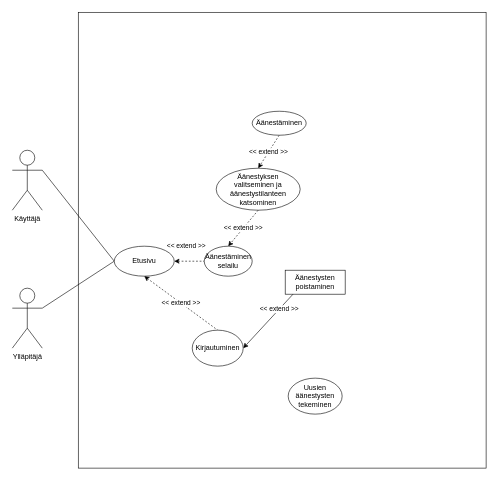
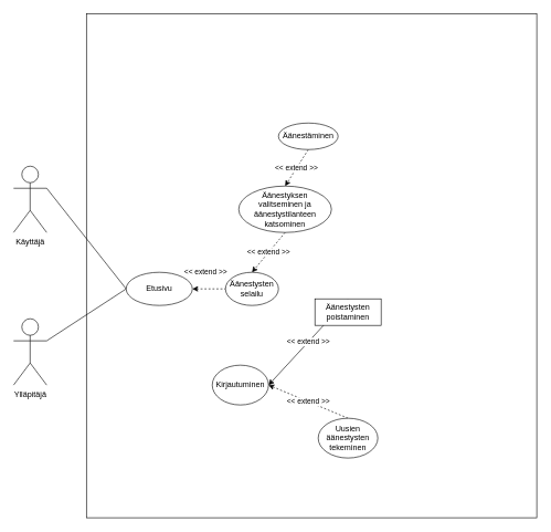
  <mxCell id="0" />
  <mxCell id="1" parent="0" />
  <mxCell id="2" value="" style="rounded=0;whiteSpace=wrap;html=1;" parent="1" vertex="1"><mxGeometry x="130" y="20" width="680" height="760" as="geometry" /></mxCell>
  <mxCell id="3" style="rounded=0;orthogonalLoop=1;jettySize=auto;html=1;exitX=1;exitY=0.333;exitDx=0;exitDy=0;exitPerimeter=0;entryX=0;entryY=0.5;entryDx=0;entryDy=0;endArrow=none;endFill=0;" parent="1" source="4" target="8" edge="1"><mxGeometry relative="1" as="geometry" /></mxCell>
  <mxCell id="4" value="Käyttäjä" style="shape=umlActor;verticalLabelPosition=bottom;verticalAlign=top;html=1;outlineConnect=0;" parent="1" vertex="1"><mxGeometry x="20" y="250" width="50" height="100" as="geometry" /></mxCell>
  <mxCell id="5" style="edgeStyle=none;rounded=0;orthogonalLoop=1;jettySize=auto;html=1;exitX=1;exitY=0.333;exitDx=0;exitDy=0;exitPerimeter=0;entryX=0;entryY=0.5;entryDx=0;entryDy=0;endArrow=none;endFill=0;" parent="1" source="6" target="8" edge="1"><mxGeometry relative="1" as="geometry" /></mxCell>
  <mxCell id="6" value="Ylläpitäjä" style="shape=umlActor;verticalLabelPosition=bottom;verticalAlign=top;html=1;outlineConnect=0;" parent="1" vertex="1"><mxGeometry x="20" y="480" width="50" height="100" as="geometry" /></mxCell>
  <mxCell id="7" value="&amp;lt;&amp;lt; extend&amp;nbsp;&amp;gt;&amp;gt;" style="edgeStyle=none;rounded=0;orthogonalLoop=1;jettySize=auto;html=1;exitX=1;exitY=0.5;exitDx=0;exitDy=0;entryX=0;entryY=0.5;entryDx=0;entryDy=0;dashed=1;startArrow=classic;startFill=1;endArrow=none;endFill=0;" parent="1" source="8" target="18" edge="1"><mxGeometry x="-0.2" y="25" relative="1" as="geometry"><mxPoint as="offset" /></mxGeometry></mxCell>
  <mxCell id="8" value="Etusivu" style="ellipse;whiteSpace=wrap;html=1;" parent="1" vertex="1"><mxGeometry x="190" y="410" width="100" height="50" as="geometry" /></mxCell>
+ <mxCell id="9" value="&amp;lt;&amp;lt; extend &amp;gt;&amp;gt;" style="edgeStyle=none;rounded=0;orthogonalLoop=1;jettySize=auto;html=1;exitX=0.5;exitY=0;exitDx=0;exitDy=0;dashed=1;startArrow=none;startFill=0;endArrow=classic;endFill=1;entryX=1;entryY=0.5;entryDx=0;entryDy=0;" parent="1" source="10" target="19" edge="1"><mxGeometry relative="1" as="geometry"><mxPoint x="410" y="580" as="targetPoint" /></mxGeometry></mxCell>
  <mxCell id="10" value="Uusien äänestysten tekeminen" style="ellipse;whiteSpace=wrap;html=1;" parent="1" vertex="1"><mxGeometry x="480" y="630" width="90" height="60" as="geometry" /></mxCell>
  <mxCell id="11" value="Äänestyksen valitseminen ja äänestystilanteen katsominen" style="ellipse;whiteSpace=wrap;html=1;" parent="1" vertex="1"><mxGeometry x="360" y="280" width="140" height="70" as="geometry" /></mxCell>
  <mxCell id="12" value="&amp;lt;&amp;lt; extend &amp;gt;&amp;gt;" style="edgeStyle=none;rounded=0;orthogonalLoop=1;jettySize=auto;html=1;exitX=0.5;exitY=1;exitDx=0;exitDy=0;entryX=0.5;entryY=0;entryDx=0;entryDy=0;dashed=1;startArrow=none;startFill=0;endArrow=classic;endFill=1;" parent="1" source="11" target="18" edge="1"><mxGeometry relative="1" as="geometry"><mxPoint x="445" y="300" as="sourcePoint" /></mxGeometry></mxCell>
  <mxCell id="13" value="&amp;lt;&amp;lt; extend &amp;gt;&amp;gt;" style="edgeStyle=none;rounded=0;orthogonalLoop=1;jettySize=auto;html=1;exitX=0.5;exitY=1;exitDx=0;exitDy=0;dashed=1;startArrow=none;startFill=0;endArrow=classic;endFill=1;entryX=0.5;entryY=0;entryDx=0;entryDy=0;" parent="1" source="14" target="11" edge="1"><mxGeometry relative="1" as="geometry"><mxPoint x="470" y="230" as="targetPoint" /></mxGeometry></mxCell>
  <mxCell id="14" value="Äänestäminen" style="ellipse;whiteSpace=wrap;html=1;" parent="1" vertex="1"><mxGeometry x="420" y="185" width="90" height="40" as="geometry" /></mxCell>
  <mxCell id="15" value="&amp;lt;&amp;lt; extend &amp;gt;&amp;gt;" style="edgeStyle=none;rounded=0;orthogonalLoop=1;jettySize=auto;html=1;exitX=0.5;exitY=0;exitDx=0;exitDy=0;entryX=1;entryY=0.5;entryDx=0;entryDy=0;dashed=0;startArrow=none;startFill=0;endArrow=classic;endFill=1;" parent="1" source="16" target="19" edge="1"><mxGeometry relative="1" as="geometry" /></mxCell>
  <mxCell id="16" value="Äänestysten poistaminen" style="whiteSpace=wrap;html=1;rounded=0;" parent="1" vertex="1"><mxGeometry x="475" y="450" width="100" height="40" as="geometry" /></mxCell>
- <mxCell id="17" value="&amp;lt;&amp;lt; extend &amp;gt;&amp;gt;" style="edgeStyle=none;rounded=0;orthogonalLoop=1;jettySize=auto;html=1;exitX=0.5;exitY=1;exitDx=0;exitDy=0;entryX=0.5;entryY=0;entryDx=0;entryDy=0;startArrow=classic;startFill=1;endArrow=none;endFill=0;dashed=1;" parent="1" source="8" target="19" edge="1"><mxGeometry relative="1" as="geometry" /></mxCell>
- <mxCell id="18" value="Äänestäminen selailu" style="ellipse;whiteSpace=wrap;html=1;" parent="1" vertex="1"><mxGeometry x="340" y="410" width="80" height="50" as="geometry" /></mxCell>
+ <mxCell id="18" value="Äänestysten selailu" style="ellipse;whiteSpace=wrap;html=1;" parent="1" vertex="1"><mxGeometry x="340" y="410" width="80" height="50" as="geometry" /></mxCell>
  <mxCell id="19" value="Kirjautuminen" style="ellipse;whiteSpace=wrap;html=1;" parent="1" vertex="1"><mxGeometry x="320" y="550" width="85" height="60" as="geometry" /></mxCell>
